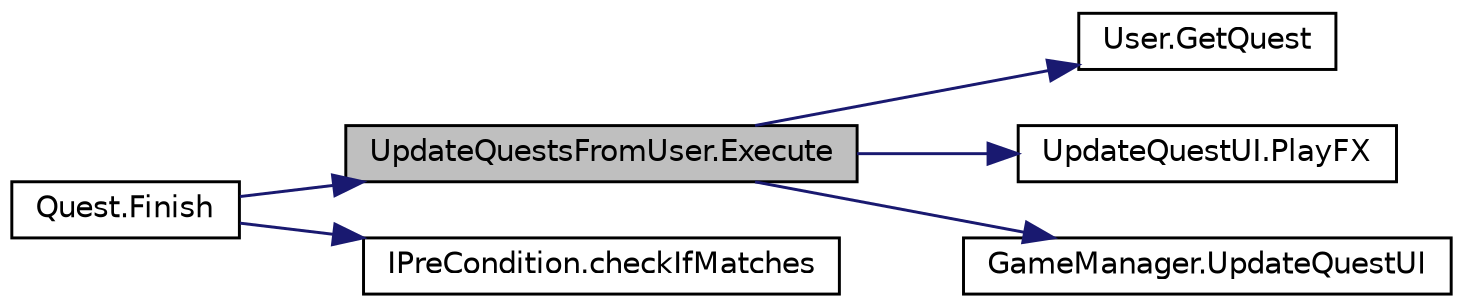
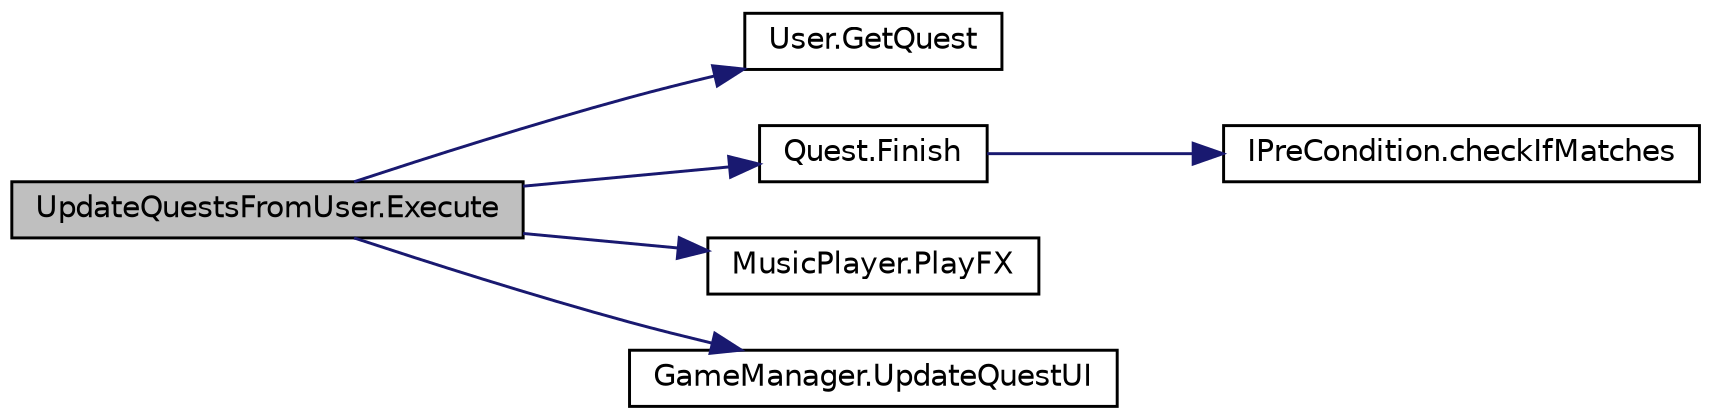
  digraph {
    rankdir=LR
    node [color=black fillcolor=white fontname=Helvetica fontsize=10 shape=record style=filled]
    edge [color=midnightblue fontname=Helvetica fontsize=10 labelfontname=Helvetica labelfontsize=10 style=solid]
    n1 [fillcolor=grey75 fontcolor=black height=0.2 label="UpdateQuestsFromUser.Execute" width=0.4]
    n2 [height=0.2 label="User.GetQuest" width=0.4]
    n3 [height=0.2 label="Quest.Finish" width=0.4]
-   n4 [height=0.2 label="UpdateQuestUI.PlayFX" width=0.4]
+   n4 [height=0.2 label="MusicPlayer.PlayFX" width=0.4]
    n5 [height=0.2 label="GameManager.UpdateQuestUI" width=0.4]
    n6 [height=0.2 label="IPreCondition.checkIfMatches" width=0.4]
    n1 -> n2
-   n3 -> n1
+   n1 -> n3
    n1 -> n4
    n1 -> n5
    n3 -> n6
  }
